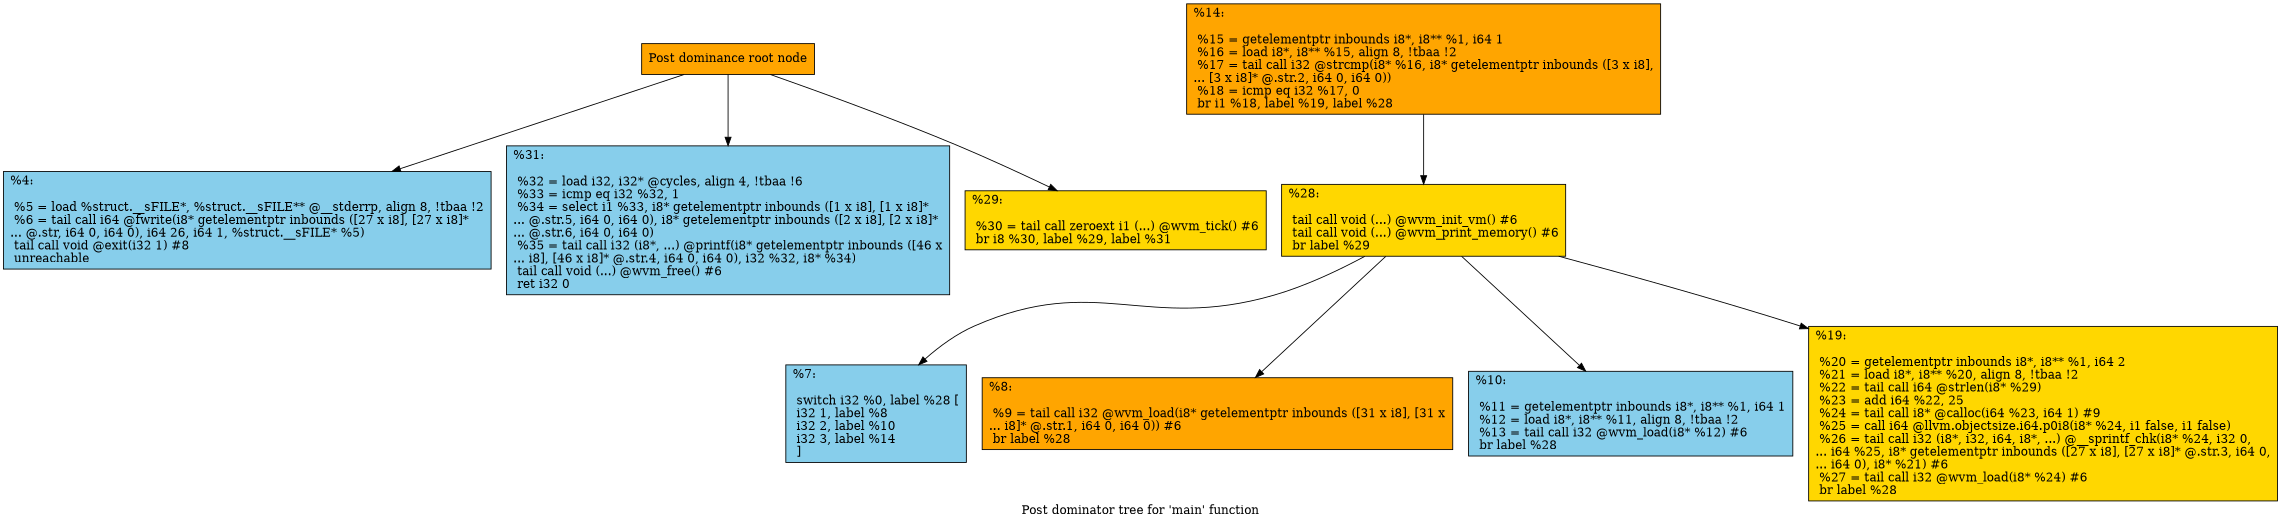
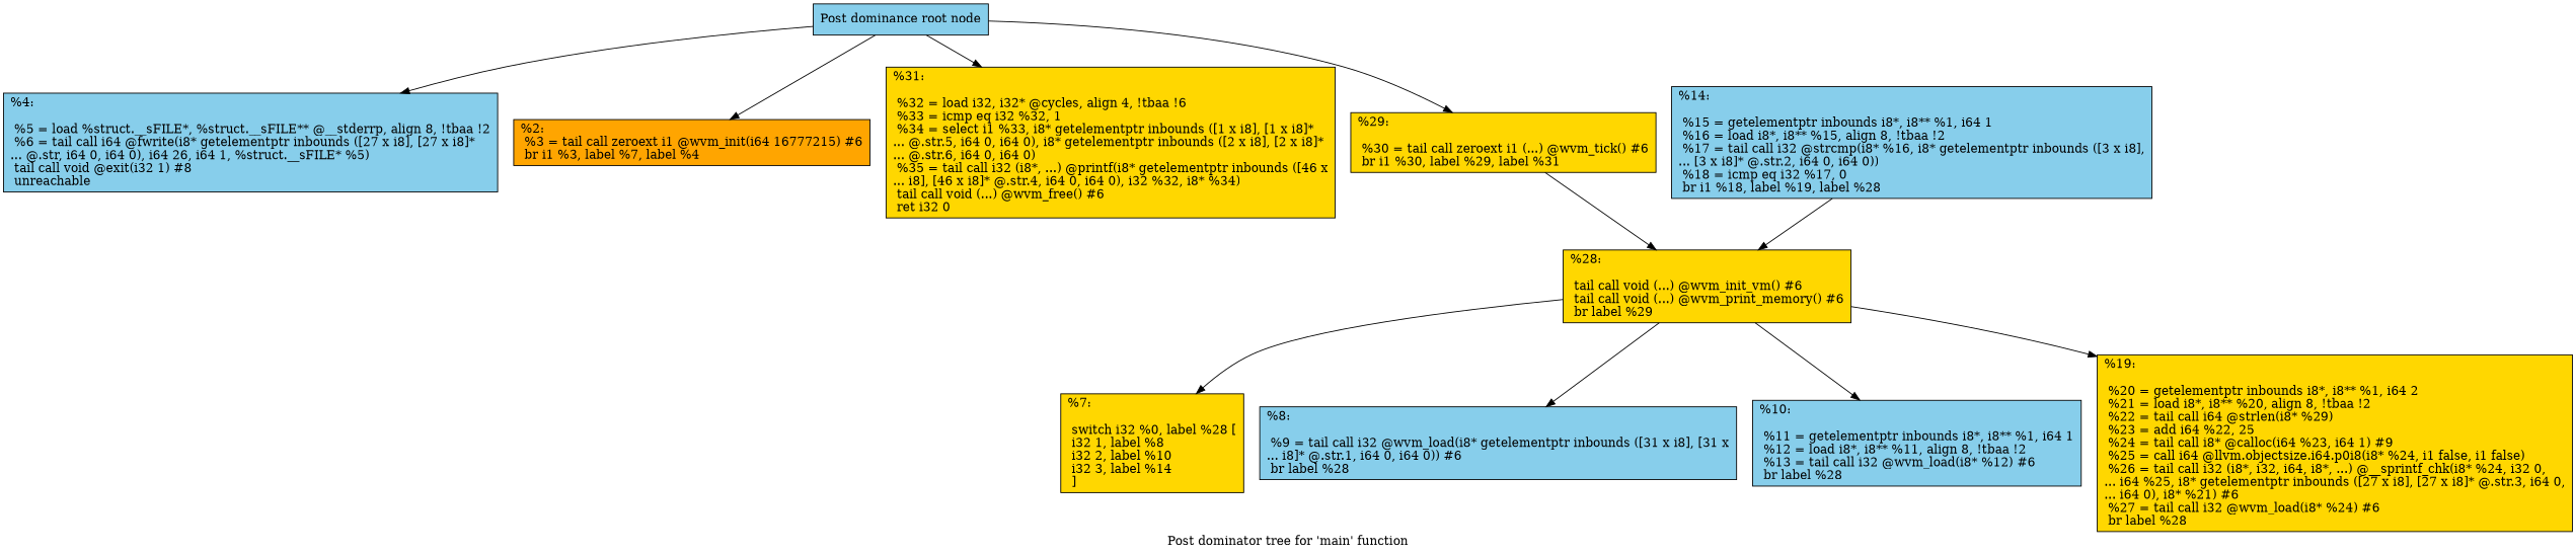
  digraph {
    label="Post dominator tree for 'main' function"
    node [fillcolor=gold shape=record style=filled]
-   n1 [fillcolor=orange label="{Post dominance root node}"]
+   n1 [fillcolor=skyblue label="{Post dominance root node}"]
    n2 [fillcolor=skyblue label="{%4:\l\l  %5 = load %struct.__sFILE*, %struct.__sFILE** @__stderrp, align 8, !tbaa !2\l  %6 = tail call i64 @fwrite(i8* getelementptr inbounds ([27 x i8], [27 x i8]*\l... @.str, i64 0, i64 0), i64 26, i64 1, %struct.__sFILE* %5)\l  tail call void @exit(i32 1) #8\l  unreachable\l}"]
-   n4 [fillcolor=skyblue label="{%31:\l\l  %32 = load i32, i32* @cycles, align 4, !tbaa !6\l  %33 = icmp eq i32 %32, 1\l  %34 = select i1 %33, i8* getelementptr inbounds ([1 x i8], [1 x i8]*\l... @.str.5, i64 0, i64 0), i8* getelementptr inbounds ([2 x i8], [2 x i8]*\l... @.str.6, i64 0, i64 0)\l  %35 = tail call i32 (i8*, ...) @printf(i8* getelementptr inbounds ([46 x\l... i8], [46 x i8]* @.str.4, i64 0, i64 0), i32 %32, i8* %34)\l  tail call void (...) @wvm_free() #6\l  ret i32 0\l}"]
-   n5 [label="{%29:\l\l  %30 = tail call zeroext i1 (...) @wvm_tick() #6\l  br i8 %30, label %29, label %31\l}"]
+   n3 [fillcolor=orange label="{%2:\l  %3 = tail call zeroext i1 @wvm_init(i64 16777215) #6\l  br i1 %3, label %7, label %4\l}"]
+   n4 [label="{%31:\l\l  %32 = load i32, i32* @cycles, align 4, !tbaa !6\l  %33 = icmp eq i32 %32, 1\l  %34 = select i1 %33, i8* getelementptr inbounds ([1 x i8], [1 x i8]*\l... @.str.5, i64 0, i64 0), i8* getelementptr inbounds ([2 x i8], [2 x i8]*\l... @.str.6, i64 0, i64 0)\l  %35 = tail call i32 (i8*, ...) @printf(i8* getelementptr inbounds ([46 x\l... i8], [46 x i8]* @.str.4, i64 0, i64 0), i32 %32, i8* %34)\l  tail call void (...) @wvm_free() #6\l  ret i32 0\l}"]
+   n5 [label="{%29:\l\l  %30 = tail call zeroext i1 (...) @wvm_tick() #6\l  br i1 %30, label %29, label %31\l}"]
    n6 [label="{%28:\l\l  tail call void (...) @wvm_init_vm() #6\l  tail call void (...) @wvm_print_memory() #6\l  br label %29\l}"]
-   n7 [fillcolor=skyblue label="{%7:\l\l  switch i32 %0, label %28 [\l    i32 1, label %8\l    i32 2, label %10\l    i32 3, label %14\l  ]\l}"]
-   n8 [fillcolor=orange label="{%8:\l\l  %9 = tail call i32 @wvm_load(i8* getelementptr inbounds ([31 x i8], [31 x\l... i8]* @.str.1, i64 0, i64 0)) #6\l  br label %28\l}"]
+   n7 [label="{%7:\l\l  switch i32 %0, label %28 [\l    i32 1, label %8\l    i32 2, label %10\l    i32 3, label %14\l  ]\l}"]
+   n8 [fillcolor=skyblue label="{%8:\l\l  %9 = tail call i32 @wvm_load(i8* getelementptr inbounds ([31 x i8], [31 x\l... i8]* @.str.1, i64 0, i64 0)) #6\l  br label %28\l}"]
    n9 [fillcolor=skyblue label="{%10:\l\l  %11 = getelementptr inbounds i8*, i8** %1, i64 1\l  %12 = load i8*, i8** %11, align 8, !tbaa !2\l  %13 = tail call i32 @wvm_load(i8* %12) #6\l  br label %28\l}"]
    n10 [label="{%19:\l\l  %20 = getelementptr inbounds i8*, i8** %1, i64 2\l  %21 = load i8*, i8** %20, align 8, !tbaa !2\l  %22 = tail call i64 @strlen(i8* %29)\l  %23 = add i64 %22, 25\l  %24 = tail call i8* @calloc(i64 %23, i64 1) #9\l  %25 = call i64 @llvm.objectsize.i64.p0i8(i8* %24, i1 false, i1 false)\l  %26 = tail call i32 (i8*, i32, i64, i8*, ...) @__sprintf_chk(i8* %24, i32 0,\l... i64 %25, i8* getelementptr inbounds ([27 x i8], [27 x i8]* @.str.3, i64 0,\l... i64 0), i8* %21) #6\l  %27 = tail call i32 @wvm_load(i8* %24) #6\l  br label %28\l}"]
-   n11 [fillcolor=orange label="{%14:\l\l  %15 = getelementptr inbounds i8*, i8** %1, i64 1\l  %16 = load i8*, i8** %15, align 8, !tbaa !2\l  %17 = tail call i32 @strcmp(i8* %16, i8* getelementptr inbounds ([3 x i8],\l... [3 x i8]* @.str.2, i64 0, i64 0))\l  %18 = icmp eq i32 %17, 0\l  br i1 %18, label %19, label %28\l}"]
+   n11 [fillcolor=skyblue label="{%14:\l\l  %15 = getelementptr inbounds i8*, i8** %1, i64 1\l  %16 = load i8*, i8** %15, align 8, !tbaa !2\l  %17 = tail call i32 @strcmp(i8* %16, i8* getelementptr inbounds ([3 x i8],\l... [3 x i8]* @.str.2, i64 0, i64 0))\l  %18 = icmp eq i32 %17, 0\l  br i1 %18, label %19, label %28\l}"]
    n1 -> n2
+   n1 -> n3
    n1 -> n4
    n1 -> n5
+   n5 -> n6
    n6 -> n7
    n6 -> n8
    n6 -> n9
    n6 -> n10
    n11 -> n6
  }
